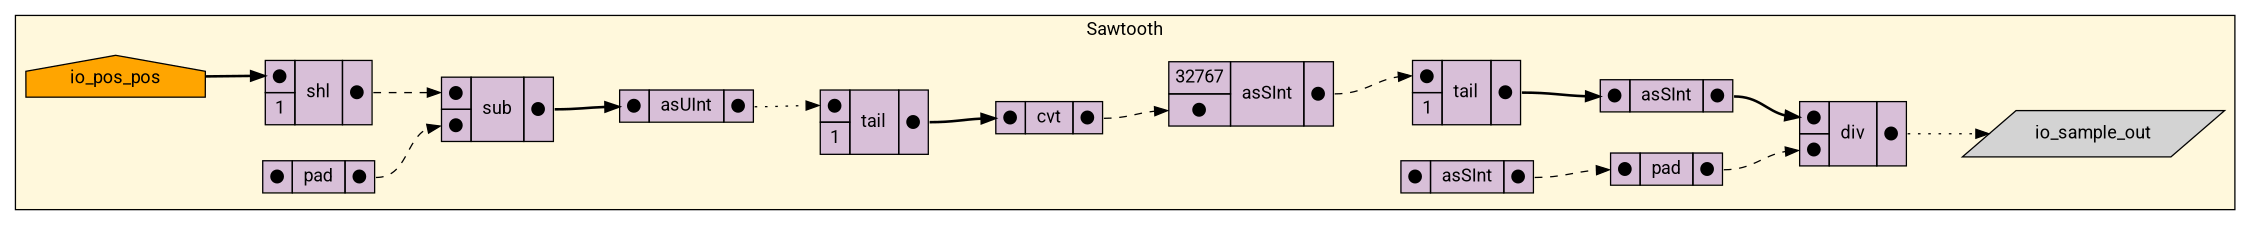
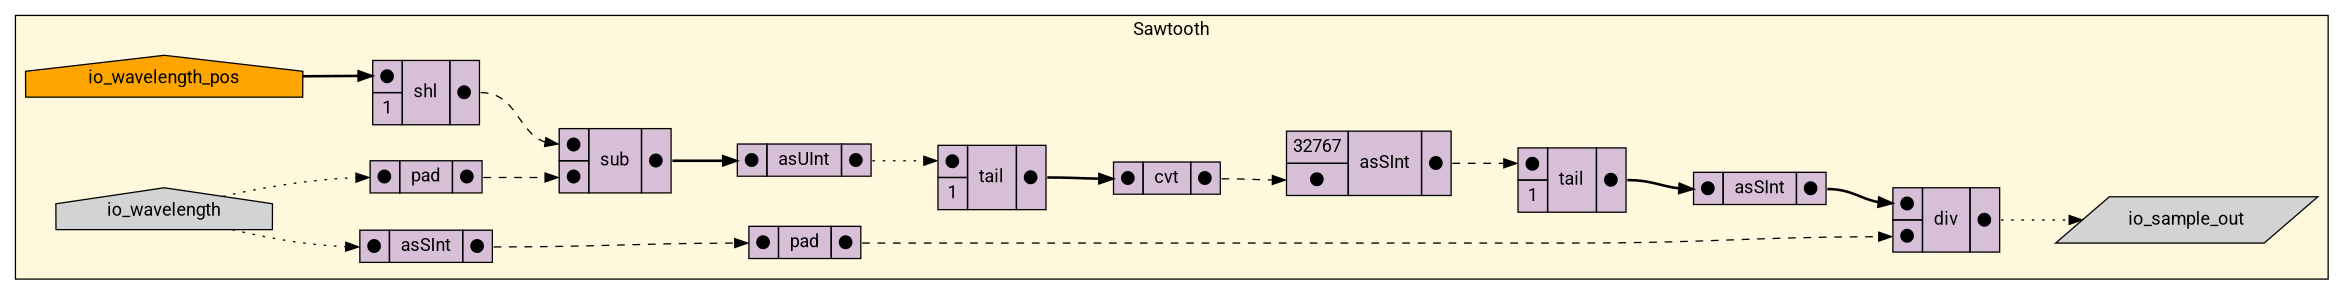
  digraph {
    fontname=Roboto
    rankdir=LR
    node [fontname=Roboto shape=plaintext]
    edge [fontname=Roboto headport=in1 style=dashed tailport=out]
+   n1 [fillcolor=lightgrey label=io_wavelength rank=0 shape=house style=filled]
    n2 [label=< <TABLE BORDER="0" CELLBORDER="1" CELLSPACING="0" CELLPADDING="4" BGCOLOR="#D8BFD8">   <TR>     <TD PORT="in1">&#x25cf;</TD>     <TD > pad </TD>     <TD PORT="out">&#x25cf;</TD>   </TR> </TABLE>>]
    n3 [label=< <TABLE BORDER="0" CELLBORDER="1" CELLSPACING="0" CELLPADDING="4" BGCOLOR="#D8BFD8">   <TR>     <TD PORT="in1">&#x25cf;</TD>     <TD > asSInt </TD>     <TD PORT="out">&#x25cf;</TD>   </TR> </TABLE>>]
-   n4 [fillcolor=orange label=io_pos_pos rank=0 shape=house style=filled]
+   n4 [fillcolor=orange label=io_wavelength_pos rank=0 shape=house style=filled]
    n5 [label=< <TABLE BORDER="0" CELLBORDER="1" CELLSPACING="0" CELLPADDING="4" BGCOLOR="#D8BFD8">   <TR>     <TD PORT="in1">&#x25cf;</TD>     <TD ROWSPAN="2" > shl </TD>     <TD ROWSPAN="2" PORT="out">&#x25cf;</TD>   </TR>   <TR>     <TD>1</TD>   </TR> </TABLE>>]
    n6 [fillcolor=lightgrey label=io_sample_out rank=1000 shape=parallelogram style=filled]
    n7 [label=< <TABLE BORDER="0" CELLBORDER="1" CELLSPACING="0" CELLPADDING="4" BGCOLOR="#D8BFD8">   <TR>     <TD PORT="in1">&#x25cf;</TD>     <TD ROWSPAN="2" > div </TD>     <TD ROWSPAN="2" PORT="out">&#x25cf;</TD>   </TR>   <TR>     <TD PORT="in2">&#x25cf;</TD>   </TR> </TABLE>>]
    n8 [label=< <TABLE BORDER="0" CELLBORDER="1" CELLSPACING="0" CELLPADDING="4" BGCOLOR="#D8BFD8">   <TR>     <TD PORT="in1">&#x25cf;</TD>     <TD > asSInt </TD>     <TD PORT="out">&#x25cf;</TD>   </TR> </TABLE>>]
    n9 [label=< <TABLE BORDER="0" CELLBORDER="1" CELLSPACING="0" CELLPADDING="4" BGCOLOR="#D8BFD8">   <TR>     <TD PORT="in1">&#x25cf;</TD>     <TD ROWSPAN="2" > tail </TD>     <TD ROWSPAN="2" PORT="out">&#x25cf;</TD>   </TR>   <TR>     <TD>1</TD>   </TR> </TABLE>>]
    n10 [label=< <TABLE BORDER="0" CELLBORDER="1" CELLSPACING="0" CELLPADDING="4" BGCOLOR="#D8BFD8">   <TR>     <TD PORT="in1">32767</TD>     <TD ROWSPAN="2" > asSInt </TD>     <TD ROWSPAN="2" PORT="out">&#x25cf;</TD>   </TR>   <TR>     <TD PORT="in2">&#x25cf;</TD>   </TR> </TABLE>>]
    n11 [label=< <TABLE BORDER="0" CELLBORDER="1" CELLSPACING="0" CELLPADDING="4" BGCOLOR="#D8BFD8">   <TR>     <TD PORT="in1">&#x25cf;</TD>     <TD > cvt </TD>     <TD PORT="out">&#x25cf;</TD>   </TR> </TABLE>>]
    n12 [label=< <TABLE BORDER="0" CELLBORDER="1" CELLSPACING="0" CELLPADDING="4" BGCOLOR="#D8BFD8">   <TR>     <TD PORT="in1">&#x25cf;</TD>     <TD ROWSPAN="2" > tail </TD>     <TD ROWSPAN="2" PORT="out">&#x25cf;</TD>   </TR>   <TR>     <TD>1</TD>   </TR> </TABLE>>]
    n13 [label=< <TABLE BORDER="0" CELLBORDER="1" CELLSPACING="0" CELLPADDING="4" BGCOLOR="#D8BFD8">   <TR>     <TD PORT="in1">&#x25cf;</TD>     <TD > asUInt </TD>     <TD PORT="out">&#x25cf;</TD>   </TR> </TABLE>>]
    n14 [label=< <TABLE BORDER="0" CELLBORDER="1" CELLSPACING="0" CELLPADDING="4" BGCOLOR="#D8BFD8">   <TR>     <TD PORT="in1">&#x25cf;</TD>     <TD ROWSPAN="2" > sub </TD>     <TD ROWSPAN="2" PORT="out">&#x25cf;</TD>   </TR>   <TR>     <TD PORT="in2">&#x25cf;</TD>   </TR> </TABLE>>]
    n15 [label=< <TABLE BORDER="0" CELLBORDER="1" CELLSPACING="0" CELLPADDING="4" BGCOLOR="#D8BFD8">   <TR>     <TD PORT="in1">&#x25cf;</TD>     <TD > pad </TD>     <TD PORT="out">&#x25cf;</TD>   </TR> </TABLE>>]
    subgraph cluster_1 {
      bgcolor="#FFF8DC"
      label=Sawtooth
+     n1
      n2
      n3
      n4
      n5
      n6
      n7
      n8
      n9
      n10
      n11
      n12
      n13
      n14
      n15
    }
+   n1 -> n2 [style=dotted]
+   n1 -> n3 [style=dotted]
    n2 -> n14 [headport=in2]
    n3 -> n15
    n4 -> n5 [style=bold]
    n5 -> n14
    n7 -> n6 [style=dotted]
    n8 -> n7 [style=bold]
    n9 -> n8 [style=bold]
    n10 -> n9
    n11 -> n10 [headport=in2]
    n12 -> n11 [style=bold]
    n13 -> n12 [style=dotted]
    n14 -> n13 [style=bold]
    n15 -> n7 [headport=in2]
  }
